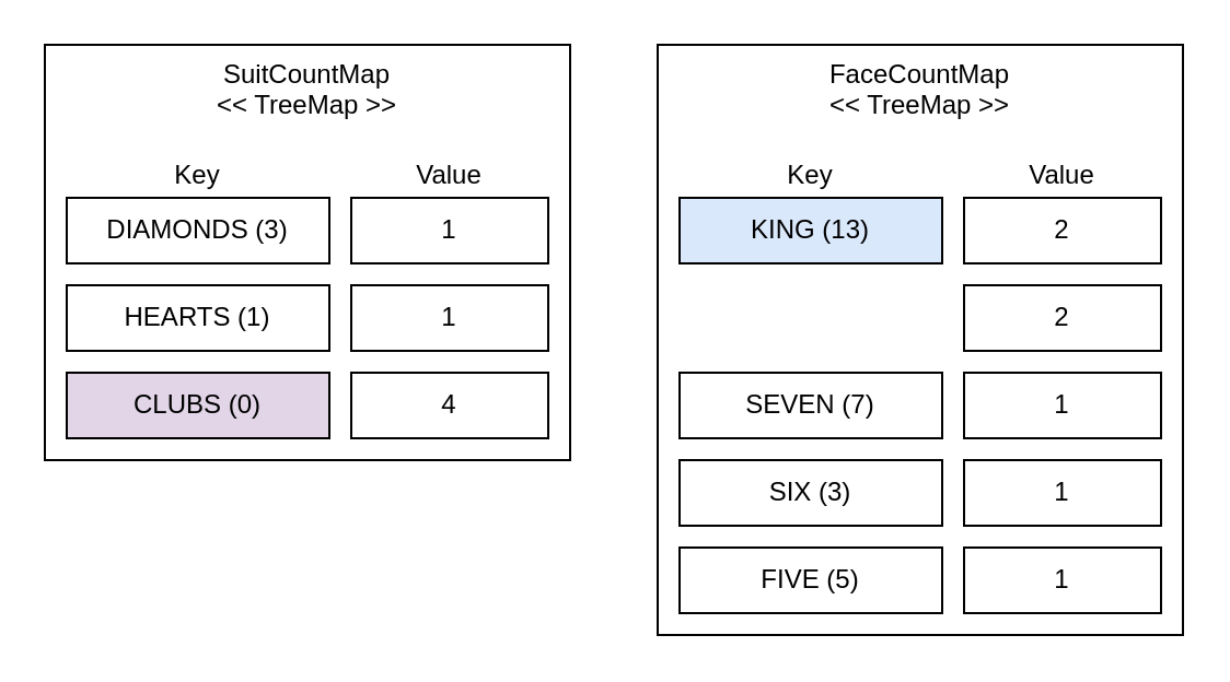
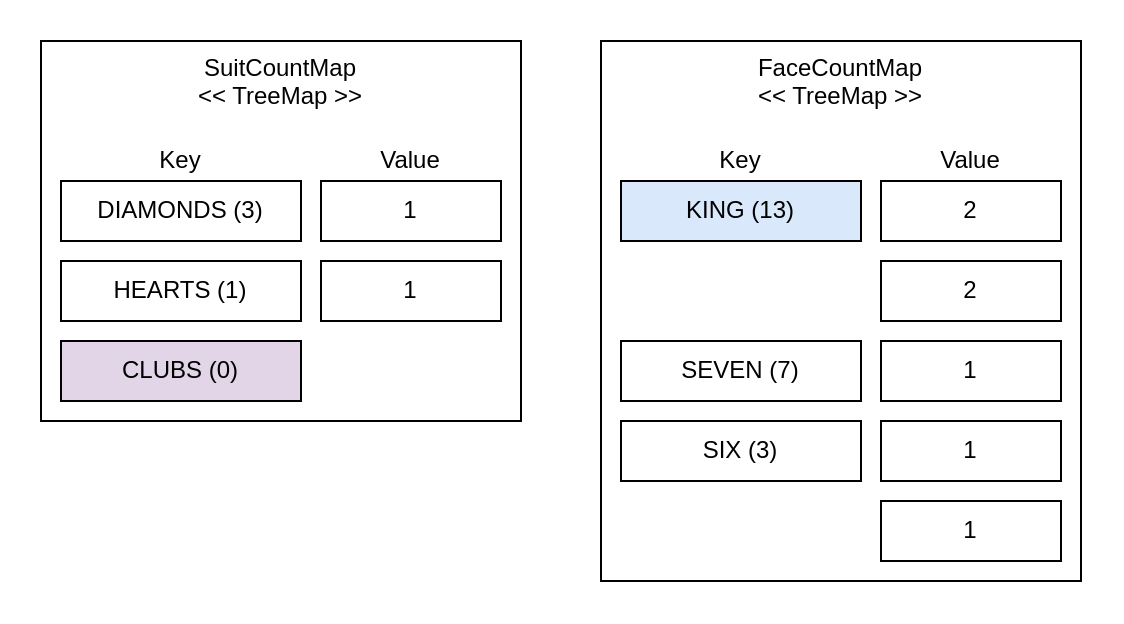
  <mxCell id="0" />
  <mxCell id="1" parent="0" />
  <mxCell id="2" value="&lt;div&gt;SuitCountMap&lt;/div&gt;&lt;div&gt;&amp;lt;&amp;lt; TreeMap &amp;gt;&amp;gt;&lt;br&gt;&lt;/div&gt;" style="rounded=0;whiteSpace=wrap;html=1;fillColor=#ffffff;verticalAlign=top;" vertex="1" parent="1"><mxGeometry x="20" y="20" width="240" height="190" as="geometry" /></mxCell>
  <mxCell id="3" value="&lt;div&gt;FaceCountMap&lt;/div&gt;&lt;div&gt;&amp;lt;&amp;lt; TreeMap &amp;gt;&amp;gt;&lt;br&gt;&lt;/div&gt;" style="rounded=0;whiteSpace=wrap;html=1;fillColor=#ffffff;verticalAlign=top;" vertex="1" parent="1"><mxGeometry x="300" y="20" width="240" height="270" as="geometry" /></mxCell>
  <mxCell id="4" value="Key" style="rounded=0;whiteSpace=wrap;html=1;fillColor=none;strokeColor=none;" vertex="1" parent="1"><mxGeometry x="30" y="70" width="120" height="20" as="geometry" /></mxCell>
  <mxCell id="5" value="Value" style="rounded=0;whiteSpace=wrap;html=1;fillColor=none;strokeColor=none;" vertex="1" parent="1"><mxGeometry x="160" y="70" width="90" height="20" as="geometry" /></mxCell>
  <mxCell id="6" value="" style="group" vertex="1" connectable="0" parent="1"><mxGeometry x="30" y="90" width="220" height="30" as="geometry" /></mxCell>
  <mxCell id="7" value="DIAMONDS (3)" style="rounded=0;whiteSpace=wrap;html=1;fillColor=#ffffff;" vertex="1" parent="6"><mxGeometry width="120" height="30" as="geometry" /></mxCell>
  <mxCell id="8" value="1" style="rounded=0;whiteSpace=wrap;html=1;fillColor=#ffffff;" vertex="1" parent="6"><mxGeometry x="130" width="90" height="30" as="geometry" /></mxCell>
  <mxCell id="9" value="" style="group" vertex="1" connectable="0" parent="1"><mxGeometry x="30" y="130" width="220" height="30" as="geometry" /></mxCell>
  <mxCell id="10" value="HEARTS (1)" style="rounded=0;whiteSpace=wrap;html=1;fillColor=#ffffff;" vertex="1" parent="9"><mxGeometry width="120" height="30" as="geometry" /></mxCell>
  <mxCell id="11" value="1" style="rounded=0;whiteSpace=wrap;html=1;fillColor=#ffffff;" vertex="1" parent="9"><mxGeometry x="130" width="90" height="30" as="geometry" /></mxCell>
  <mxCell id="12" value="" style="group" vertex="1" connectable="0" parent="1"><mxGeometry x="30" y="170" width="220" height="30" as="geometry" /></mxCell>
  <mxCell id="13" value="CLUBS (0)" style="rounded=0;whiteSpace=wrap;html=1;fillColor=#e1d5e7;" vertex="1" parent="12"><mxGeometry width="120" height="30" as="geometry" /></mxCell>
- <mxCell id="14" value="4" style="rounded=0;whiteSpace=wrap;html=1;fillColor=#ffffff;" vertex="1" parent="12"><mxGeometry x="130" width="90" height="30" as="geometry" /></mxCell>
  <mxCell id="15" value="Key" style="rounded=0;whiteSpace=wrap;html=1;fillColor=none;strokeColor=none;" vertex="1" parent="1"><mxGeometry x="310" y="70" width="120" height="20" as="geometry" /></mxCell>
  <mxCell id="16" value="Value" style="rounded=0;whiteSpace=wrap;html=1;fillColor=none;strokeColor=none;" vertex="1" parent="1"><mxGeometry x="440" y="70" width="90" height="20" as="geometry" /></mxCell>
  <mxCell id="17" value="KING (13)" style="rounded=0;whiteSpace=wrap;html=1;fillColor=#dae8fc;" vertex="1" parent="1"><mxGeometry x="310" y="90" width="120" height="30" as="geometry" /></mxCell>
  <mxCell id="18" value="2" style="rounded=0;whiteSpace=wrap;html=1;fillColor=#ffffff;" vertex="1" parent="1"><mxGeometry x="440" y="90" width="90" height="30" as="geometry" /></mxCell>
  <mxCell id="19" value="2" style="rounded=0;whiteSpace=wrap;html=1;fillColor=#ffffff;" vertex="1" parent="1"><mxGeometry x="440" y="130" width="90" height="30" as="geometry" /></mxCell>
  <mxCell id="20" value="SEVEN (7)" style="rounded=0;whiteSpace=wrap;html=1;fillColor=#ffffff;" vertex="1" parent="1"><mxGeometry x="310" y="170" width="120" height="30" as="geometry" /></mxCell>
  <mxCell id="21" value="1" style="rounded=0;whiteSpace=wrap;html=1;fillColor=#ffffff;" vertex="1" parent="1"><mxGeometry x="440" y="170" width="90" height="30" as="geometry" /></mxCell>
  <mxCell id="22" value="SIX (3)" style="rounded=0;whiteSpace=wrap;html=1;fillColor=#ffffff;" vertex="1" parent="1"><mxGeometry x="310" y="210" width="120" height="30" as="geometry" /></mxCell>
  <mxCell id="23" value="1" style="rounded=0;whiteSpace=wrap;html=1;fillColor=#ffffff;" vertex="1" parent="1"><mxGeometry x="440" y="210" width="90" height="30" as="geometry" /></mxCell>
- <mxCell id="24" value="FIVE (5)" style="rounded=0;whiteSpace=wrap;html=1;fillColor=#ffffff;" vertex="1" parent="1"><mxGeometry x="310" y="250" width="120" height="30" as="geometry" /></mxCell>
  <mxCell id="25" value="1" style="rounded=0;whiteSpace=wrap;html=1;fillColor=#ffffff;" vertex="1" parent="1"><mxGeometry x="440" y="250" width="90" height="30" as="geometry" /></mxCell>
